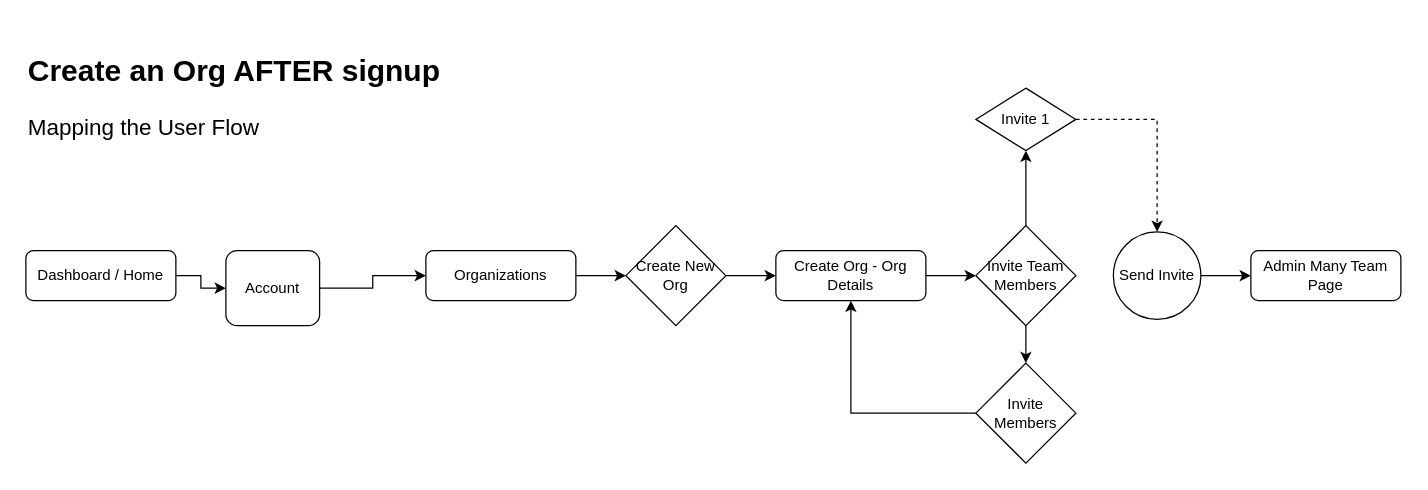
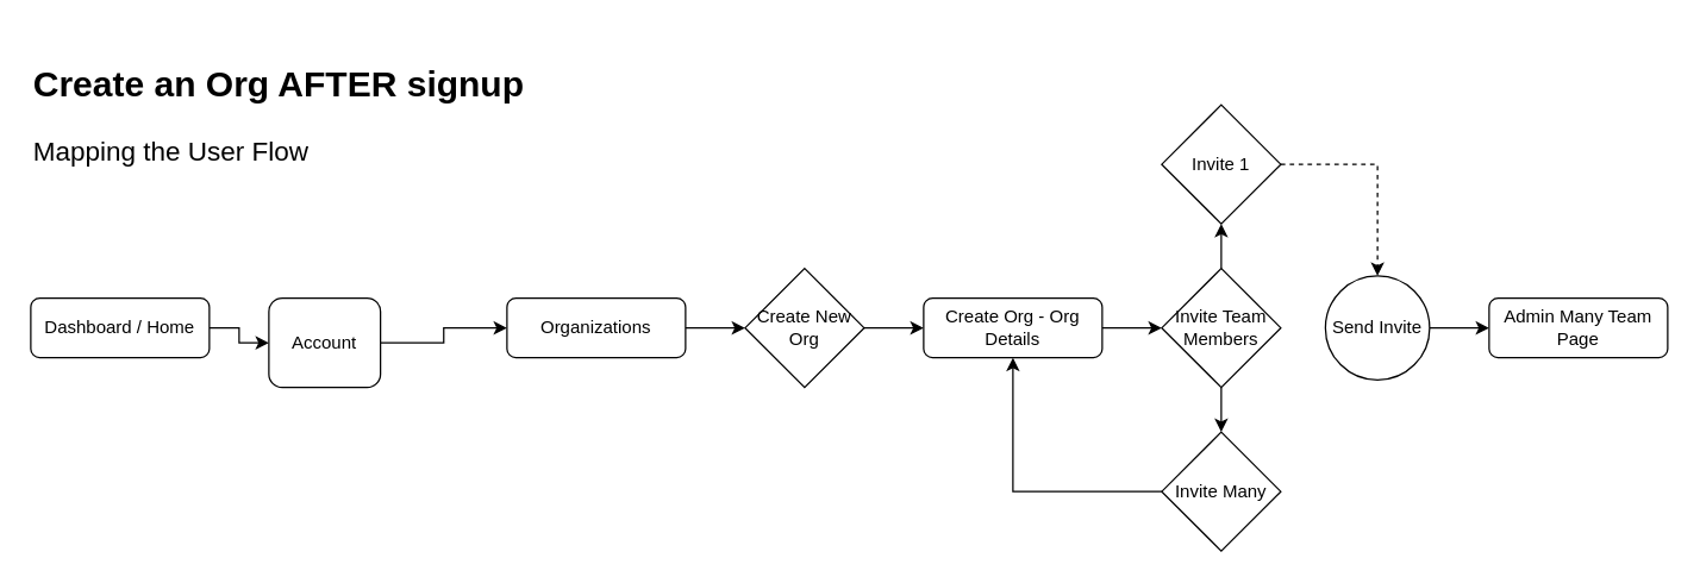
  <mxCell id="0" />
  <mxCell id="1" parent="0" />
  <mxCell id="2" style="edgeStyle=orthogonalEdgeStyle;rounded=0;orthogonalLoop=1;jettySize=auto;html=1;entryX=0;entryY=0.5;entryDx=0;entryDy=0;" parent="1" source="3" target="8" edge="1"><mxGeometry relative="1" as="geometry" /></mxCell>
  <mxCell id="3" value="Create Org - Org Details" style="rounded=1;whiteSpace=wrap;html=1;fontSize=12;glass=0;strokeWidth=1;shadow=0;" parent="1" vertex="1"><mxGeometry x="620" y="200" width="120" height="40" as="geometry" /></mxCell>
  <mxCell id="4" value="&lt;h1&gt;Create an Org AFTER signup&lt;/h1&gt;" style="text;html=1;align=left;verticalAlign=top;resizable=0;points=[];autosize=1;" parent="1" vertex="1"><mxGeometry x="20" y="20" width="350" height="50" as="geometry" /></mxCell>
  <mxCell id="5" value="&lt;h2&gt;&lt;span style=&quot;font-weight: normal&quot;&gt;Mapping the User Flow&lt;/span&gt;&lt;/h2&gt;" style="text;html=1;align=left;verticalAlign=top;resizable=0;points=[];autosize=1;" parent="1" vertex="1"><mxGeometry x="20" y="70" width="200" height="50" as="geometry" /></mxCell>
  <mxCell id="6" style="edgeStyle=orthogonalEdgeStyle;rounded=0;orthogonalLoop=1;jettySize=auto;html=1;entryX=0.5;entryY=1;entryDx=0;entryDy=0;" parent="1" source="8" target="10" edge="1"><mxGeometry relative="1" as="geometry" /></mxCell>
  <mxCell id="7" style="edgeStyle=orthogonalEdgeStyle;rounded=0;orthogonalLoop=1;jettySize=auto;html=1;" parent="1" source="8" target="12" edge="1"><mxGeometry relative="1" as="geometry" /></mxCell>
  <mxCell id="8" value="Invite Team Members" style="rhombus;whiteSpace=wrap;html=1;" parent="1" vertex="1"><mxGeometry x="780" y="180" width="80" height="80" as="geometry" /></mxCell>
  <mxCell id="9" style="edgeStyle=orthogonalEdgeStyle;rounded=0;orthogonalLoop=1;jettySize=auto;html=1;entryX=0.5;entryY=0;entryDx=0;entryDy=0;dashed=1;" parent="1" source="10" target="14" edge="1"><mxGeometry relative="1" as="geometry" /></mxCell>
- <mxCell id="10" value="Invite 1" style="rhombus;whiteSpace=wrap;html=1;" parent="1" vertex="1"><mxGeometry x="780" y="70" width="80" height="50" as="geometry" /></mxCell>
+ <mxCell id="10" value="Invite 1" style="rhombus;whiteSpace=wrap;html=1;" parent="1" vertex="1"><mxGeometry x="780" y="70" width="80" height="80" as="geometry" /></mxCell>
  <mxCell id="11" style="edgeStyle=orthogonalEdgeStyle;rounded=0;orthogonalLoop=1;jettySize=auto;html=1;" parent="1" source="12" target="3" edge="1"><mxGeometry relative="1" as="geometry" /></mxCell>
- <mxCell id="12" value="Invite Members" style="rhombus;whiteSpace=wrap;html=1;" parent="1" vertex="1"><mxGeometry x="780" y="290" width="80" height="80" as="geometry" /></mxCell>
+ <mxCell id="12" value="Invite Many" style="rhombus;whiteSpace=wrap;html=1;" parent="1" vertex="1"><mxGeometry x="780" y="290" width="80" height="80" as="geometry" /></mxCell>
  <mxCell id="13" style="edgeStyle=orthogonalEdgeStyle;rounded=0;orthogonalLoop=1;jettySize=auto;html=1;entryX=0;entryY=0.5;entryDx=0;entryDy=0;" parent="1" source="14" target="15" edge="1"><mxGeometry relative="1" as="geometry" /></mxCell>
  <mxCell id="14" value="Send Invite" style="ellipse;whiteSpace=wrap;html=1;aspect=fixed;" parent="1" vertex="1"><mxGeometry x="890" y="185" width="70" height="70" as="geometry" /></mxCell>
  <mxCell id="15" value="Admin Many Team Page" style="rounded=1;whiteSpace=wrap;html=1;fontSize=12;glass=0;strokeWidth=1;shadow=0;" parent="1" vertex="1"><mxGeometry x="1000" y="200" width="120" height="40" as="geometry" /></mxCell>
  <mxCell id="16" style="edgeStyle=orthogonalEdgeStyle;rounded=0;orthogonalLoop=1;jettySize=auto;html=1;" edge="1" parent="1" source="17" target="19"><mxGeometry relative="1" as="geometry" /></mxCell>
  <mxCell id="17" value="Dashboard / Home" style="rounded=1;whiteSpace=wrap;html=1;fontSize=12;glass=0;strokeWidth=1;shadow=0;" vertex="1" parent="1"><mxGeometry x="20" y="200" width="120" height="40" as="geometry" /></mxCell>
  <mxCell id="18" style="edgeStyle=orthogonalEdgeStyle;rounded=0;orthogonalLoop=1;jettySize=auto;html=1;entryX=0;entryY=0.5;entryDx=0;entryDy=0;" edge="1" parent="1" source="19" target="21"><mxGeometry relative="1" as="geometry" /></mxCell>
  <mxCell id="19" value="Account" style="rounded=1;whiteSpace=wrap;html=1;fontSize=12;glass=0;strokeWidth=1;shadow=0;" vertex="1" parent="1"><mxGeometry x="180" y="200" width="75" height="60" as="geometry" /></mxCell>
  <mxCell id="20" style="edgeStyle=orthogonalEdgeStyle;rounded=0;orthogonalLoop=1;jettySize=auto;html=1;entryX=0;entryY=0.5;entryDx=0;entryDy=0;" edge="1" parent="1" source="21" target="23"><mxGeometry relative="1" as="geometry" /></mxCell>
  <mxCell id="21" value="Organizations" style="rounded=1;whiteSpace=wrap;html=1;fontSize=12;glass=0;strokeWidth=1;shadow=0;" vertex="1" parent="1"><mxGeometry x="340" y="200" width="120" height="40" as="geometry" /></mxCell>
  <mxCell id="22" style="edgeStyle=orthogonalEdgeStyle;rounded=0;orthogonalLoop=1;jettySize=auto;html=1;entryX=0;entryY=0.5;entryDx=0;entryDy=0;" edge="1" parent="1" source="23" target="3"><mxGeometry relative="1" as="geometry" /></mxCell>
  <mxCell id="23" value="Create New Org" style="rhombus;whiteSpace=wrap;html=1;" vertex="1" parent="1"><mxGeometry x="500" y="180" width="80" height="80" as="geometry" /></mxCell>
